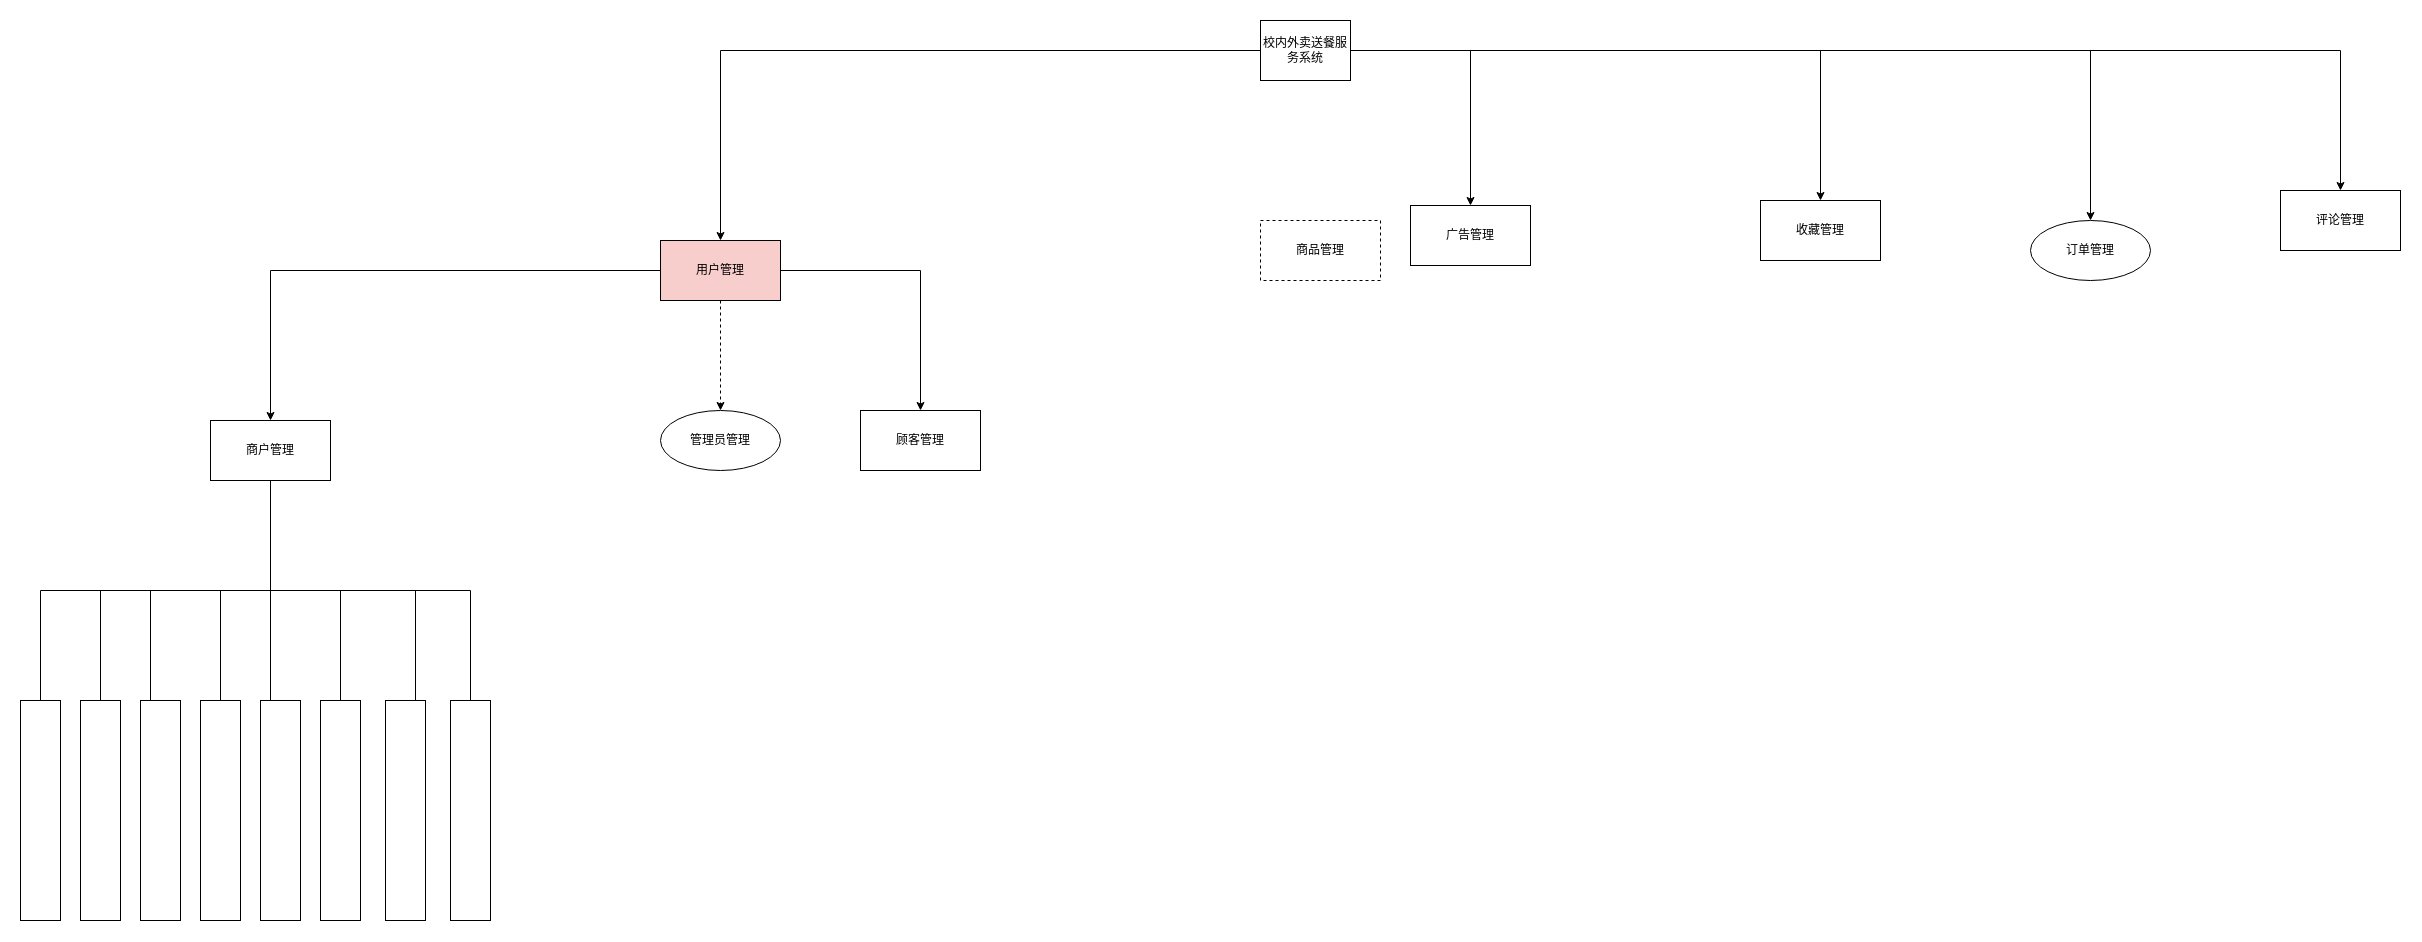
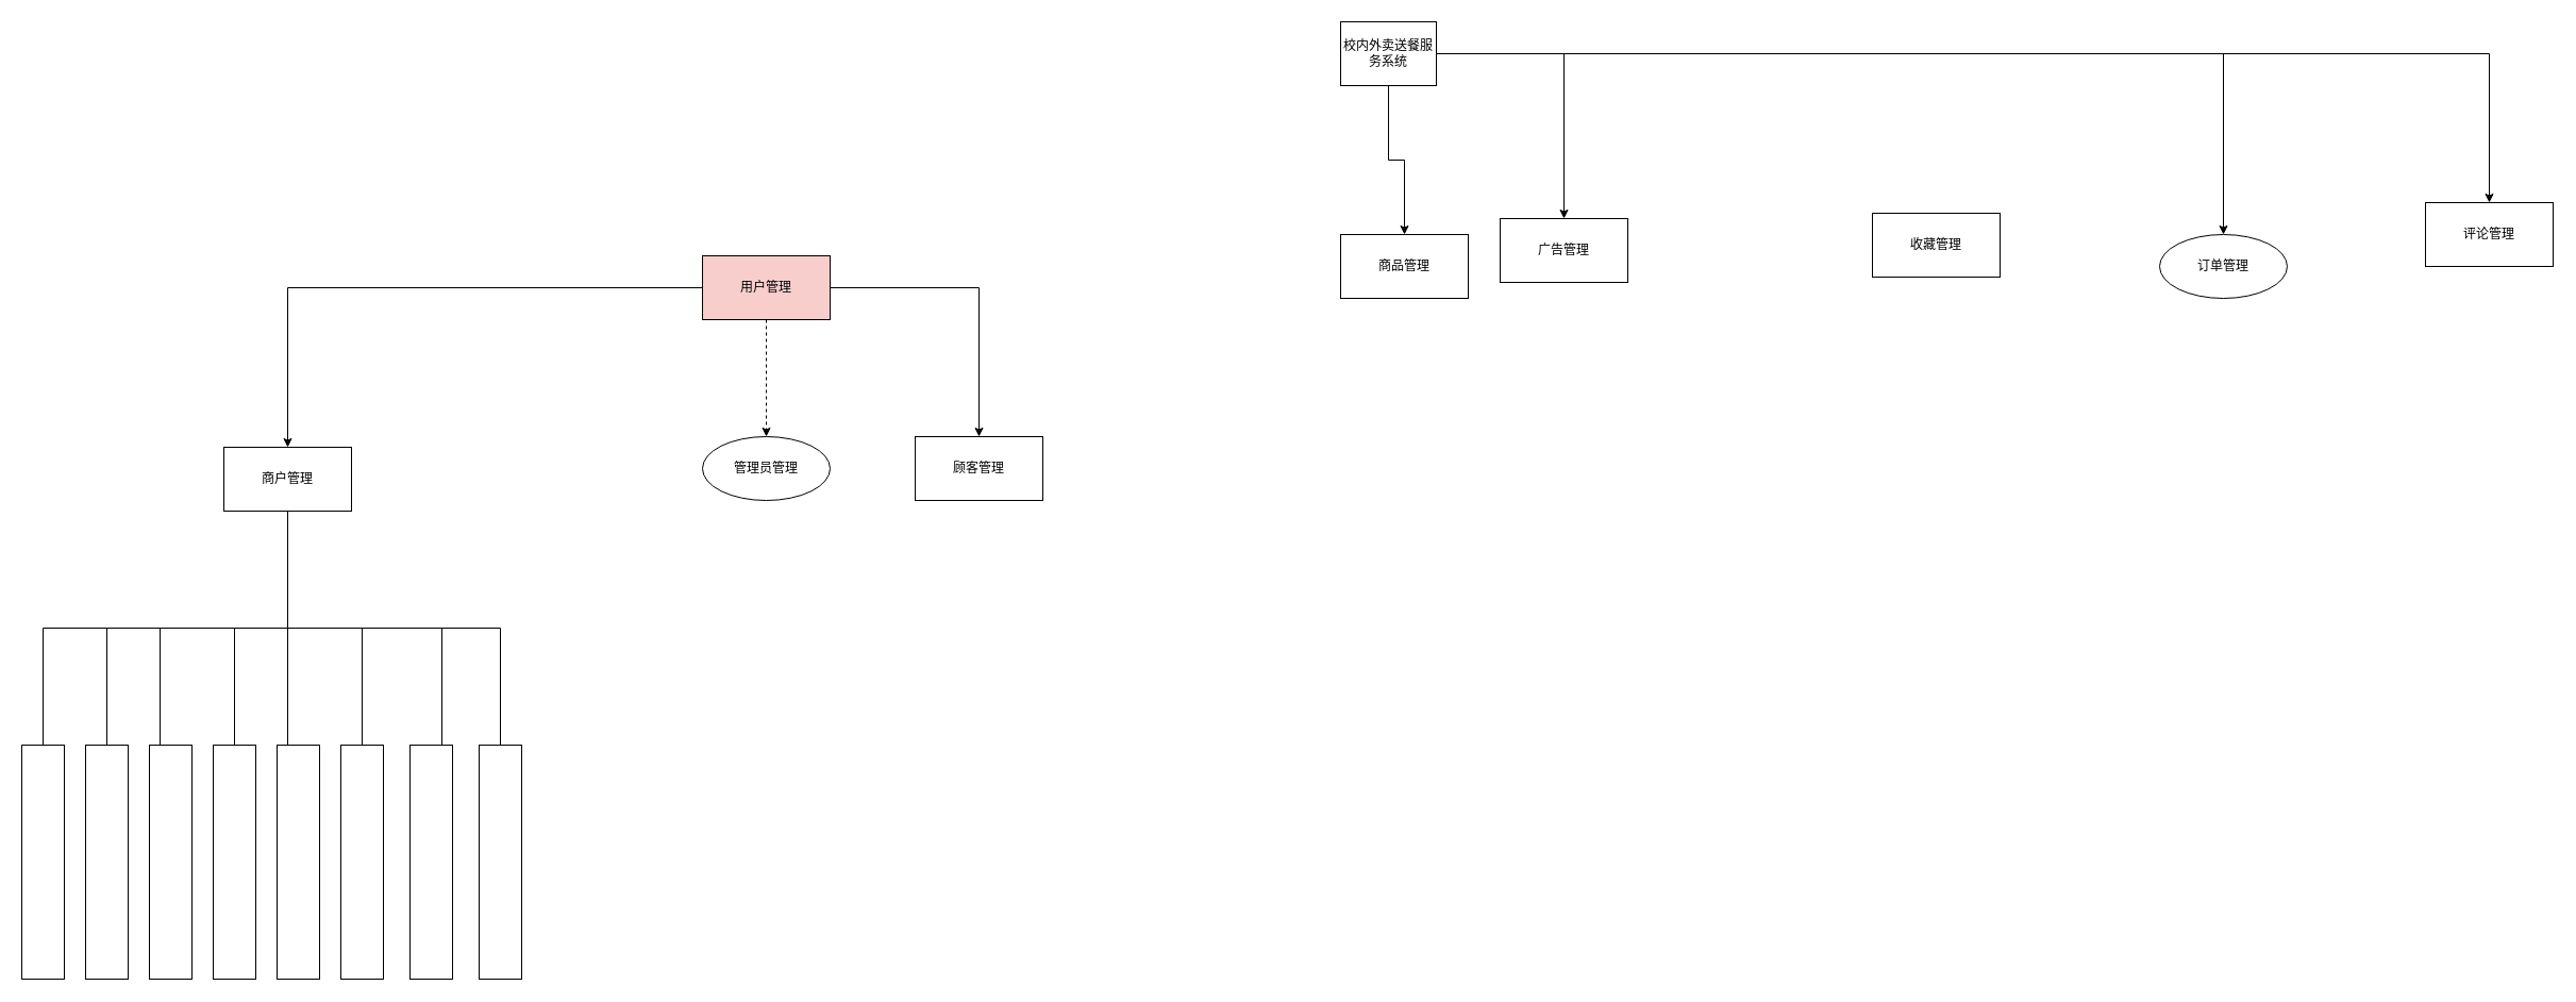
  <mxCell id="0" />
  <mxCell id="1" parent="0" />
- <mxCell id="2" value="" style="edgeStyle=orthogonalEdgeStyle;rounded=0;orthogonalLoop=1;jettySize=auto;html=1;" parent="1" source="8" target="12" edge="1"><mxGeometry relative="1" as="geometry" /></mxCell>
+ <mxCell id="3" value="" style="edgeStyle=orthogonalEdgeStyle;rounded=0;orthogonalLoop=1;jettySize=auto;html=1;" parent="1" source="8" target="13" edge="1"><mxGeometry relative="1" as="geometry" /></mxCell>
  <mxCell id="4" value="" style="edgeStyle=orthogonalEdgeStyle;rounded=0;orthogonalLoop=1;jettySize=auto;html=1;" parent="1" source="8" target="14" edge="1"><mxGeometry relative="1" as="geometry" /></mxCell>
  <mxCell id="5" value="" style="edgeStyle=orthogonalEdgeStyle;rounded=0;orthogonalLoop=1;jettySize=auto;html=1;" parent="1" source="8" target="15" edge="1"><mxGeometry relative="1" as="geometry" /></mxCell>
- <mxCell id="6" value="" style="edgeStyle=orthogonalEdgeStyle;rounded=0;orthogonalLoop=1;jettySize=auto;html=1;" parent="1" source="8" target="16" edge="1"><mxGeometry relative="1" as="geometry" /></mxCell>
  <mxCell id="7" style="edgeStyle=orthogonalEdgeStyle;rounded=0;orthogonalLoop=1;jettySize=auto;html=1;entryX=0.5;entryY=0;entryDx=0;entryDy=0;" parent="1" source="8" target="17" edge="1"><mxGeometry relative="1" as="geometry" /></mxCell>
  <mxCell id="8" value="校内外卖送餐服务系统" style="rounded=0;whiteSpace=wrap;html=1;" parent="1" vertex="1"><mxGeometry x="1260" y="20" width="90" height="60" as="geometry" /></mxCell>
  <mxCell id="9" value="" style="edgeStyle=orthogonalEdgeStyle;rounded=0;orthogonalLoop=1;jettySize=auto;html=1;" parent="1" source="12" target="26" edge="1"><mxGeometry relative="1" as="geometry" /></mxCell>
  <mxCell id="10" style="edgeStyle=orthogonalEdgeStyle;rounded=0;orthogonalLoop=1;jettySize=auto;html=1;entryX=0.5;entryY=0;entryDx=0;entryDy=0;" parent="1" source="12" target="27" edge="1"><mxGeometry relative="1" as="geometry" /></mxCell>
  <mxCell id="11" value="" style="edgeStyle=orthogonalEdgeStyle;rounded=0;orthogonalLoop=1;jettySize=auto;html=1;dashed=1;" edge="1" parent="1" source="12" target="28"><mxGeometry relative="1" as="geometry" /></mxCell>
  <mxCell id="12" value="用户管理" style="rounded=0;whiteSpace=wrap;html=1;fillColor=#f8cecc;" parent="1" vertex="1"><mxGeometry x="660" y="240" width="120" height="60" as="geometry" /></mxCell>
- <mxCell id="13" value="商品管理" style="whiteSpace=wrap;html=1;rounded=0;dashed=1;" parent="1" vertex="1"><mxGeometry x="1260" y="220" width="120" height="60" as="geometry" /></mxCell>
+ <mxCell id="13" value="商品管理" style="whiteSpace=wrap;html=1;rounded=0;" parent="1" vertex="1"><mxGeometry x="1260" y="220" width="120" height="60" as="geometry" /></mxCell>
  <mxCell id="14" value="广告管理" style="whiteSpace=wrap;html=1;rounded=0;" parent="1" vertex="1"><mxGeometry x="1410" y="205" width="120" height="60" as="geometry" /></mxCell>
  <mxCell id="15" value="订单管理" style="ellipse;whiteSpace=wrap;html=1;" parent="1" vertex="1"><mxGeometry x="2030" y="220" width="120" height="60" as="geometry" /></mxCell>
  <mxCell id="16" value="收藏管理" style="whiteSpace=wrap;html=1;rounded=0;" parent="1" vertex="1"><mxGeometry x="1760" y="200" width="120" height="60" as="geometry" /></mxCell>
  <mxCell id="17" value="评论管理" style="rounded=0;whiteSpace=wrap;html=1;" parent="1" vertex="1"><mxGeometry x="2280" y="190" width="120" height="60" as="geometry" /></mxCell>
  <mxCell id="18" style="edgeStyle=orthogonalEdgeStyle;rounded=0;orthogonalLoop=1;jettySize=auto;html=1;exitX=0.25;exitY=1;exitDx=0;exitDy=0;entryX=0.5;entryY=0;entryDx=0;entryDy=0;endArrow=none;endFill=0;" edge="1" parent="1" source="26" target="32"><mxGeometry relative="1" as="geometry"><Array as="points"><mxPoint x="270" y="480" /><mxPoint x="270" y="590" /><mxPoint x="40" y="590" /></Array></mxGeometry></mxCell>
  <mxCell id="19" style="edgeStyle=orthogonalEdgeStyle;rounded=0;orthogonalLoop=1;jettySize=auto;html=1;exitX=0.5;exitY=1;exitDx=0;exitDy=0;endArrow=none;endFill=0;" edge="1" parent="1" source="26" target="36"><mxGeometry relative="1" as="geometry" /></mxCell>
  <mxCell id="20" style="edgeStyle=orthogonalEdgeStyle;rounded=0;orthogonalLoop=1;jettySize=auto;html=1;endArrow=none;endFill=0;" edge="1" parent="1" source="26" target="34"><mxGeometry relative="1" as="geometry" /></mxCell>
  <mxCell id="21" style="edgeStyle=orthogonalEdgeStyle;rounded=0;orthogonalLoop=1;jettySize=auto;html=1;entryX=0.75;entryY=0;entryDx=0;entryDy=0;endArrow=none;endFill=0;" edge="1" parent="1" target="35"><mxGeometry relative="1" as="geometry"><mxPoint x="270" y="480" as="sourcePoint" /><Array as="points"><mxPoint x="270" y="590" /><mxPoint x="415" y="590" /></Array></mxGeometry></mxCell>
  <mxCell id="22" style="edgeStyle=orthogonalEdgeStyle;rounded=0;orthogonalLoop=1;jettySize=auto;html=1;exitX=0.5;exitY=1;exitDx=0;exitDy=0;entryX=0.25;entryY=0;entryDx=0;entryDy=0;endArrow=none;endFill=0;" edge="1" parent="1" source="26" target="33"><mxGeometry relative="1" as="geometry" /></mxCell>
  <mxCell id="23" style="edgeStyle=orthogonalEdgeStyle;rounded=0;orthogonalLoop=1;jettySize=auto;html=1;entryX=0.5;entryY=0;entryDx=0;entryDy=0;exitX=0.5;exitY=1;exitDx=0;exitDy=0;endArrow=none;endFill=0;" edge="1" parent="1" source="26" target="31"><mxGeometry relative="1" as="geometry" /></mxCell>
  <mxCell id="24" style="edgeStyle=orthogonalEdgeStyle;rounded=0;orthogonalLoop=1;jettySize=auto;html=1;entryX=0.25;entryY=0;entryDx=0;entryDy=0;exitX=0.5;exitY=1;exitDx=0;exitDy=0;endArrow=none;endFill=0;" edge="1" parent="1" source="26" target="30"><mxGeometry relative="1" as="geometry" /></mxCell>
  <mxCell id="25" style="edgeStyle=orthogonalEdgeStyle;rounded=0;orthogonalLoop=1;jettySize=auto;html=1;entryX=0.5;entryY=0;entryDx=0;entryDy=0;exitX=0.5;exitY=1;exitDx=0;exitDy=0;endArrow=none;endFill=0;" edge="1" parent="1" source="26" target="29"><mxGeometry relative="1" as="geometry" /></mxCell>
  <mxCell id="26" value="商户管理" style="whiteSpace=wrap;html=1;rounded=0;" parent="1" vertex="1"><mxGeometry x="210" y="420" width="120" height="60" as="geometry" /></mxCell>
  <mxCell id="27" value="顾客管理" style="whiteSpace=wrap;html=1;rounded=0;" parent="1" vertex="1"><mxGeometry x="860" y="410" width="120" height="60" as="geometry" /></mxCell>
  <mxCell id="28" value="管理员管理" style="ellipse;whiteSpace=wrap;html=1;" vertex="1" parent="1"><mxGeometry x="660" y="410" width="120" height="60" as="geometry" /></mxCell>
  <mxCell id="29" value="" style="whiteSpace=wrap;html=1;rounded=0;" vertex="1" parent="1"><mxGeometry x="80" y="700" width="40" height="220" as="geometry" /></mxCell>
  <mxCell id="30" value="" style="whiteSpace=wrap;html=1;rounded=0;" vertex="1" parent="1"><mxGeometry x="140" y="700" width="40" height="220" as="geometry" /></mxCell>
  <mxCell id="31" value="" style="whiteSpace=wrap;html=1;rounded=0;" vertex="1" parent="1"><mxGeometry x="200" y="700" width="40" height="220" as="geometry" /></mxCell>
  <mxCell id="32" value="" style="whiteSpace=wrap;html=1;rounded=0;" vertex="1" parent="1"><mxGeometry x="20" y="700" width="40" height="220" as="geometry" /></mxCell>
  <mxCell id="33" value="" style="whiteSpace=wrap;html=1;rounded=0;" vertex="1" parent="1"><mxGeometry x="260" y="700" width="40" height="220" as="geometry" /></mxCell>
  <mxCell id="34" value="" style="whiteSpace=wrap;html=1;rounded=0;" vertex="1" parent="1"><mxGeometry x="320" y="700" width="40" height="220" as="geometry" /></mxCell>
  <mxCell id="35" value="" style="whiteSpace=wrap;html=1;rounded=0;" vertex="1" parent="1"><mxGeometry x="385" y="700" width="40" height="220" as="geometry" /></mxCell>
  <mxCell id="36" value="" style="whiteSpace=wrap;html=1;rounded=0;" vertex="1" parent="1"><mxGeometry x="450" y="700" width="40" height="220" as="geometry" /></mxCell>
